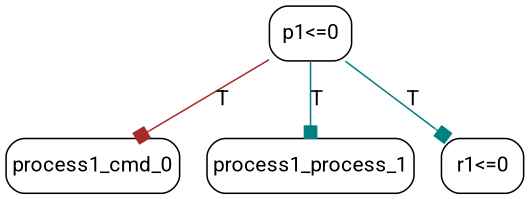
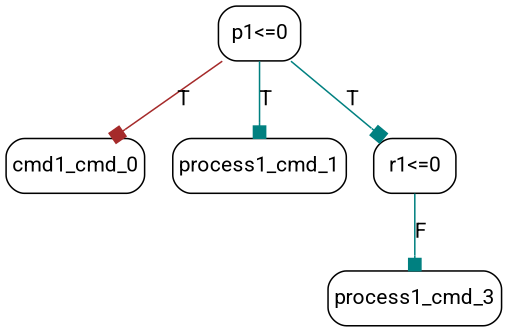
  digraph {
    fontname=Roboto
    node [fontname=Roboto margin="0.05,0.05" shape=box style=rounded]
    edge [arrowhead=box color=teal fontname=Roboto]
-   n1 [label=process1_cmd_0]
-   n2 [label=process1_process_1]
+   n1 [label=cmd1_cmd_0]
+   n2 [label=process1_cmd_1]
    n3 [label="p1<=0"]
    n4 [label="r1<=0"]
+   n5 [label=process1_cmd_3]
    n3 -> n1 [color=brown label=T]
    n3 -> n2 [label=T]
    n3 -> n4 [label=T]
+   n4 -> n5 [label=F]
  }
